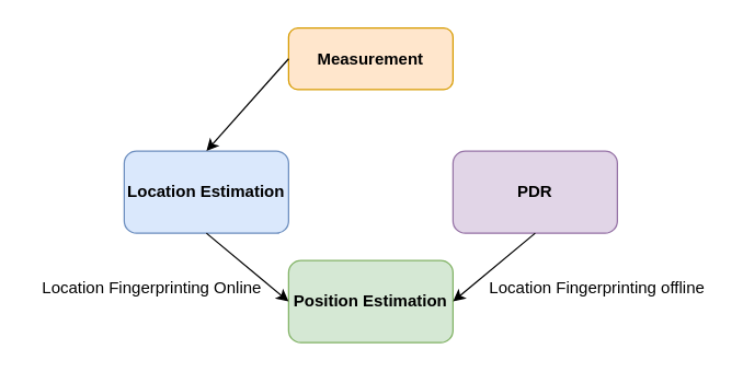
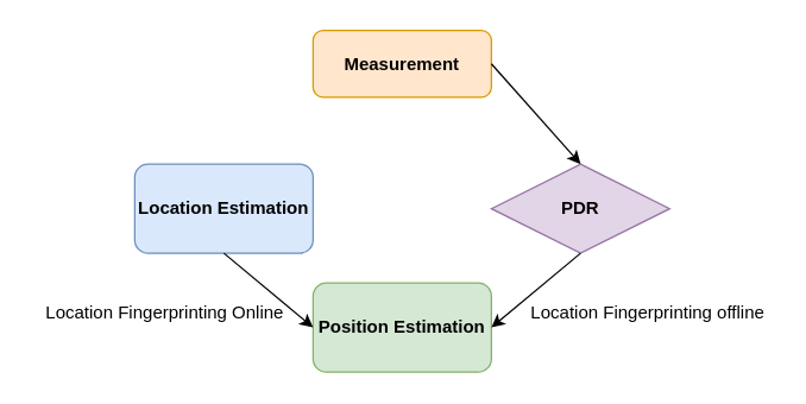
  <mxCell id="0" />
  <mxCell id="1" parent="0" />
  <mxCell id="2" value="&lt;b&gt;Location Estimation&lt;/b&gt;" style="rounded=1;whiteSpace=wrap;html=1;strokeWidth=1;fillColor=#dae8fc;strokeColor=#6c8ebf;" parent="1" vertex="1"><mxGeometry x="90" y="110" width="120" height="60" as="geometry" /></mxCell>
- <mxCell id="3" value="&lt;b&gt;PDR&lt;/b&gt;" style="rounded=1;whiteSpace=wrap;html=1;fillColor=#e1d5e7;strokeColor=#9673a6;" parent="1" vertex="1"><mxGeometry x="330" y="110" width="120" height="60" as="geometry" /></mxCell>
+ <mxCell id="3" value="&lt;b&gt;PDR&lt;/b&gt;" style="rhombus;whiteSpace=wrap;html=1;fillColor=#e1d5e7;strokeColor=#9673a6;" parent="1" vertex="1"><mxGeometry x="330" y="110" width="120" height="60" as="geometry" /></mxCell>
  <mxCell id="4" value="&lt;b&gt;Position Estimation&lt;/b&gt;" style="rounded=1;whiteSpace=wrap;html=1;strokeWidth=1;fillColor=#d5e8d4;strokeColor=#82b366;labelBorderColor=none;" parent="1" vertex="1"><mxGeometry x="210" y="190" width="120" height="60" as="geometry" /></mxCell>
  <mxCell id="5" value="" style="endArrow=classic;html=1;strokeWidth=1;entryX=0;entryY=0.5;entryDx=0;entryDy=0;exitX=0.5;exitY=1;exitDx=0;exitDy=0;" parent="1" source="2" target="4" edge="1"><mxGeometry width="50" height="50" relative="1" as="geometry"><mxPoint x="125" y="260" as="sourcePoint" /><mxPoint x="175" y="210" as="targetPoint" /></mxGeometry></mxCell>
  <mxCell id="6" value="" style="endArrow=classic;html=1;strokeWidth=1;exitX=0.5;exitY=1;exitDx=0;exitDy=0;entryX=1;entryY=0.5;entryDx=0;entryDy=0;spacing=2;" parent="1" source="3" target="4" edge="1"><mxGeometry width="50" height="50" relative="1" as="geometry"><mxPoint x="400" y="210" as="sourcePoint" /><mxPoint x="330" y="240" as="targetPoint" /></mxGeometry></mxCell>
  <mxCell id="7" value="&lt;b&gt;Measurement&lt;/b&gt;" style="rounded=1;whiteSpace=wrap;html=1;fillColor=#ffe6cc;strokeColor=#d79b00;" parent="1" vertex="1"><mxGeometry x="210" y="20" width="120" height="45" as="geometry" /></mxCell>
- <mxCell id="8" value="" style="endArrow=classic;html=1;entryX=0.5;entryY=0;entryDx=0;entryDy=0;exitX=0;exitY=0.5;exitDx=0;exitDy=0;" parent="1" source="7" target="2" edge="1"><mxGeometry width="50" height="50" relative="1" as="geometry"><mxPoint x="125" y="60" as="sourcePoint" /><mxPoint x="175" y="10" as="targetPoint" /></mxGeometry></mxCell>
  <mxCell id="9" style="edgeStyle=orthogonalEdgeStyle;rounded=0;orthogonalLoop=1;jettySize=auto;html=1;exitX=0.5;exitY=1;exitDx=0;exitDy=0;" parent="1" edge="1"><mxGeometry relative="1" as="geometry"><mxPoint x="270" y="130" as="sourcePoint" /><mxPoint x="270" y="130" as="targetPoint" /></mxGeometry></mxCell>
+ <mxCell id="10" value="" style="endArrow=classic;html=1;entryX=0.5;entryY=0;entryDx=0;entryDy=0;exitX=1;exitY=0.5;exitDx=0;exitDy=0;" parent="1" source="7" target="3" edge="1"><mxGeometry width="50" height="50" relative="1" as="geometry"><mxPoint x="440" y="20" as="sourcePoint" /><mxPoint x="380" y="80" as="targetPoint" /></mxGeometry></mxCell>
  <mxCell id="11" value="Location Fingerprinting Online" style="text;html=1;align=center;verticalAlign=middle;resizable=0;points=[];autosize=1;strokeColor=none;" parent="1" vertex="1"><mxGeometry x="20" y="200" width="180" height="20" as="geometry" /></mxCell>
  <mxCell id="12" value="Location Fingerprinting offline" style="text;html=1;align=center;verticalAlign=middle;resizable=0;points=[];autosize=1;strokeColor=none;" parent="1" vertex="1"><mxGeometry x="350" y="200" width="170" height="20" as="geometry" /></mxCell>
